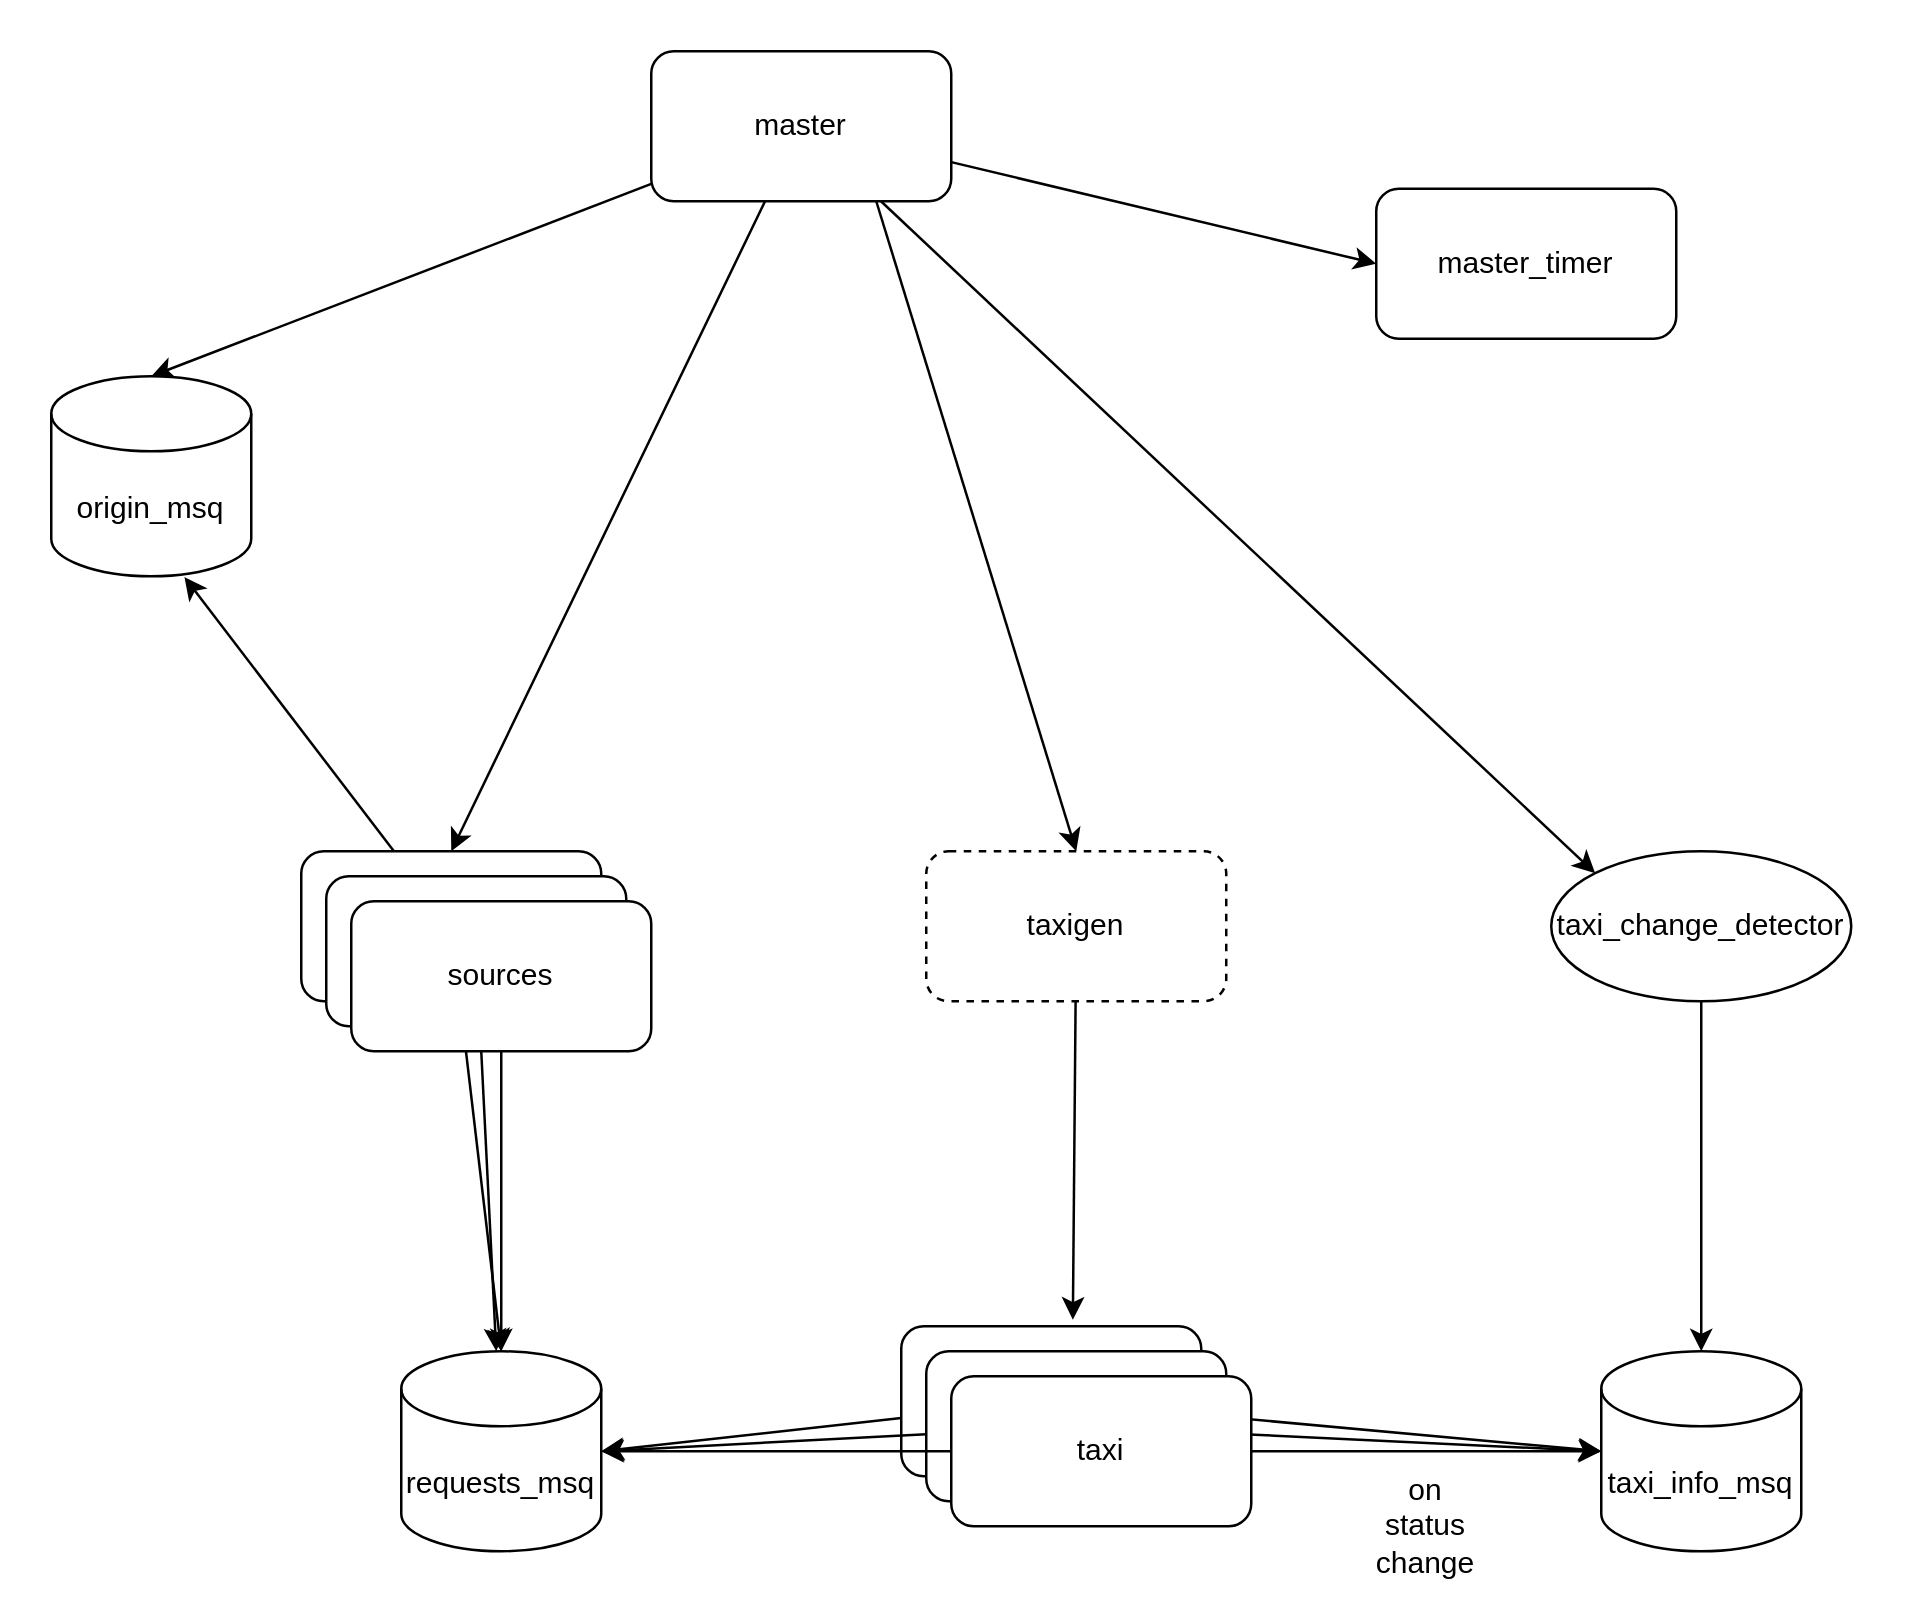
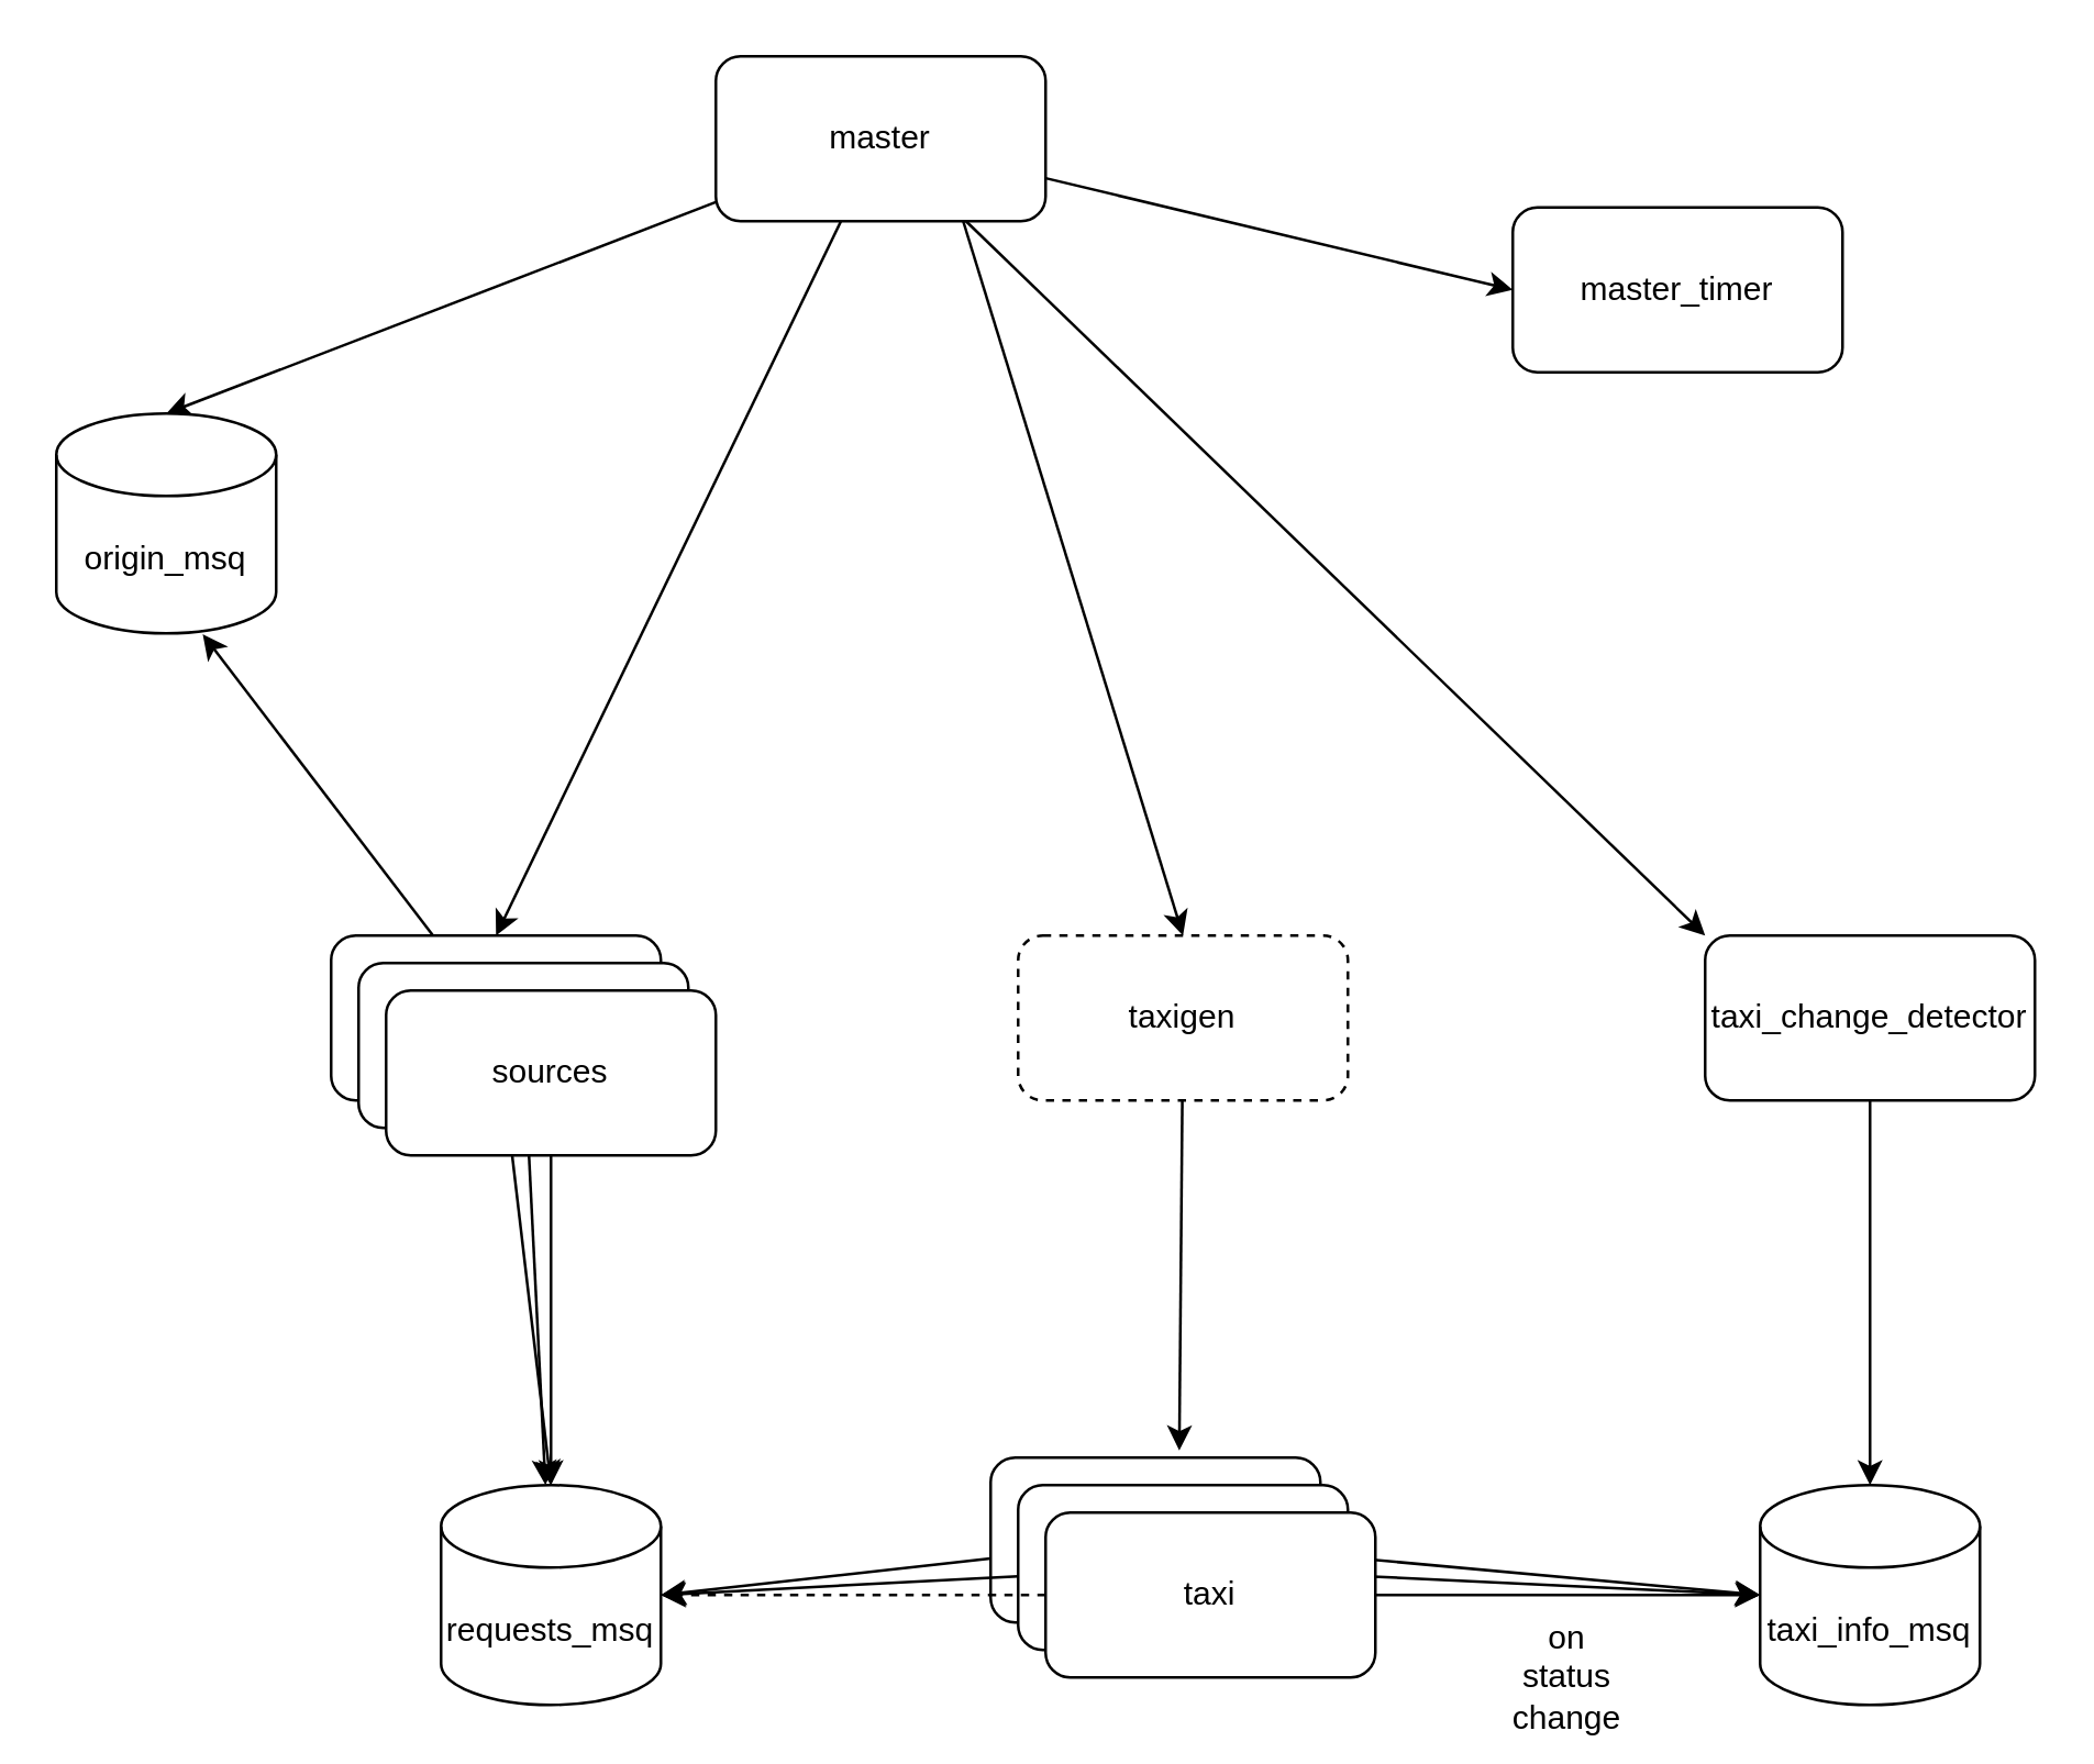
  <mxCell id="0" />
  <mxCell id="1" parent="0" />
  <mxCell id="2" style="rounded=0;orthogonalLoop=1;jettySize=auto;html=1;entryX=0.5;entryY=0;entryDx=0;entryDy=0;" edge="1" parent="1" source="7" target="14"><mxGeometry relative="1" as="geometry" /></mxCell>
  <mxCell id="3" style="edgeStyle=none;rounded=0;orthogonalLoop=1;jettySize=auto;html=1;exitX=0.75;exitY=1;exitDx=0;exitDy=0;entryX=0.5;entryY=0;entryDx=0;entryDy=0;" edge="1" parent="1" source="7" target="11"><mxGeometry relative="1" as="geometry" /></mxCell>
  <mxCell id="4" style="edgeStyle=none;rounded=0;orthogonalLoop=1;jettySize=auto;html=1;entryX=0;entryY=0;entryDx=0;entryDy=0;" edge="1" parent="1" source="7" target="9"><mxGeometry relative="1" as="geometry" /></mxCell>
  <mxCell id="5" style="edgeStyle=none;rounded=0;orthogonalLoop=1;jettySize=auto;html=1;entryX=0;entryY=0.5;entryDx=0;entryDy=0;" edge="1" parent="1" source="7" target="15"><mxGeometry relative="1" as="geometry" /></mxCell>
  <mxCell id="6" style="edgeStyle=none;rounded=0;orthogonalLoop=1;jettySize=auto;html=1;entryX=0.5;entryY=0;entryDx=0;entryDy=0;entryPerimeter=0;" edge="1" parent="1" source="7" target="32"><mxGeometry relative="1" as="geometry" /></mxCell>
  <mxCell id="7" value="master" style="rounded=1;whiteSpace=wrap;html=1;" vertex="1" parent="1"><mxGeometry x="260" y="20" width="120" height="60" as="geometry" /></mxCell>
  <mxCell id="8" style="edgeStyle=none;rounded=0;orthogonalLoop=1;jettySize=auto;html=1;entryX=0.5;entryY=0;entryDx=0;entryDy=0;entryPerimeter=0;" edge="1" parent="1" source="9" target="29"><mxGeometry relative="1" as="geometry" /></mxCell>
- <mxCell id="9" value="&lt;div&gt;taxi_change_detector&lt;/div&gt;" style="ellipse;whiteSpace=wrap;html=1;" vertex="1" parent="1"><mxGeometry x="620" y="340" width="120" height="60" as="geometry" /></mxCell>
+ <mxCell id="9" value="&lt;div&gt;taxi_change_detector&lt;/div&gt;" style="rounded=1;whiteSpace=wrap;html=1;" vertex="1" parent="1"><mxGeometry x="620" y="340" width="120" height="60" as="geometry" /></mxCell>
  <mxCell id="10" style="edgeStyle=none;rounded=0;orthogonalLoop=1;jettySize=auto;html=1;entryX=0.572;entryY=-0.044;entryDx=0;entryDy=0;entryPerimeter=0;" edge="1" parent="1" source="11" target="22"><mxGeometry relative="1" as="geometry" /></mxCell>
  <mxCell id="11" value="taxigen" style="rounded=1;whiteSpace=wrap;html=1;dashed=1;" vertex="1" parent="1"><mxGeometry x="370" y="340" width="120" height="60" as="geometry" /></mxCell>
  <mxCell id="12" style="edgeStyle=none;rounded=0;orthogonalLoop=1;jettySize=auto;html=1;entryX=0.5;entryY=0;entryDx=0;entryDy=0;entryPerimeter=0;" edge="1" parent="1" source="14" target="31"><mxGeometry relative="1" as="geometry" /></mxCell>
  <mxCell id="13" style="edgeStyle=none;rounded=0;orthogonalLoop=1;jettySize=auto;html=1;entryX=0.666;entryY=1.004;entryDx=0;entryDy=0;entryPerimeter=0;" edge="1" parent="1" source="14" target="32"><mxGeometry relative="1" as="geometry" /></mxCell>
  <mxCell id="14" value="source" style="rounded=1;whiteSpace=wrap;html=1;" vertex="1" parent="1"><mxGeometry x="120" y="340" width="120" height="60" as="geometry" /></mxCell>
  <mxCell id="15" value="master_timer" style="rounded=1;whiteSpace=wrap;html=1;" vertex="1" parent="1"><mxGeometry x="550" y="75" width="120" height="60" as="geometry" /></mxCell>
  <mxCell id="16" style="edgeStyle=none;rounded=0;orthogonalLoop=1;jettySize=auto;html=1;" edge="1" parent="1" source="17" target="31"><mxGeometry relative="1" as="geometry" /></mxCell>
  <mxCell id="17" value="source" style="rounded=1;whiteSpace=wrap;html=1;" vertex="1" parent="1"><mxGeometry x="130" y="350" width="120" height="60" as="geometry" /></mxCell>
  <mxCell id="18" style="edgeStyle=none;rounded=0;orthogonalLoop=1;jettySize=auto;html=1;entryX=0.5;entryY=0;entryDx=0;entryDy=0;entryPerimeter=0;" edge="1" parent="1" source="19" target="31"><mxGeometry relative="1" as="geometry" /></mxCell>
  <mxCell id="19" value="sources" style="rounded=1;whiteSpace=wrap;html=1;" vertex="1" parent="1"><mxGeometry x="140" y="360" width="120" height="60" as="geometry" /></mxCell>
  <mxCell id="20" style="edgeStyle=none;rounded=0;orthogonalLoop=1;jettySize=auto;html=1;" edge="1" parent="1" source="22"><mxGeometry relative="1" as="geometry"><mxPoint x="240" y="580" as="targetPoint" /></mxGeometry></mxCell>
  <mxCell id="21" style="edgeStyle=none;rounded=0;orthogonalLoop=1;jettySize=auto;html=1;entryX=0;entryY=0.5;entryDx=0;entryDy=0;entryPerimeter=0;" edge="1" parent="1" source="22" target="29"><mxGeometry relative="1" as="geometry" /></mxCell>
  <mxCell id="22" value="source" style="rounded=1;whiteSpace=wrap;html=1;" vertex="1" parent="1"><mxGeometry x="360" y="530" width="120" height="60" as="geometry" /></mxCell>
  <mxCell id="23" style="edgeStyle=none;rounded=0;orthogonalLoop=1;jettySize=auto;html=1;entryX=1;entryY=0.5;entryDx=0;entryDy=0;entryPerimeter=0;" edge="1" parent="1" source="25" target="31"><mxGeometry relative="1" as="geometry" /></mxCell>
  <mxCell id="24" style="edgeStyle=none;rounded=0;orthogonalLoop=1;jettySize=auto;html=1;entryX=0;entryY=0.5;entryDx=0;entryDy=0;entryPerimeter=0;" edge="1" parent="1" source="25" target="29"><mxGeometry relative="1" as="geometry" /></mxCell>
  <mxCell id="25" value="source" style="rounded=1;whiteSpace=wrap;html=1;" vertex="1" parent="1"><mxGeometry x="370" y="540" width="120" height="60" as="geometry" /></mxCell>
  <mxCell id="26" style="edgeStyle=none;rounded=0;orthogonalLoop=1;jettySize=auto;html=1;" edge="1" parent="1" source="28" target="29"><mxGeometry relative="1" as="geometry" /></mxCell>
- <mxCell id="27" style="edgeStyle=none;rounded=0;orthogonalLoop=1;jettySize=auto;html=1;entryX=1;entryY=0.5;entryDx=0;entryDy=0;entryPerimeter=0;" edge="1" parent="1" source="28" target="31"><mxGeometry relative="1" as="geometry" /></mxCell>
+ <mxCell id="27" style="edgeStyle=none;rounded=0;orthogonalLoop=1;jettySize=auto;html=1;entryX=1;entryY=0.5;entryDx=0;entryDy=0;entryPerimeter=0;dashed=1;" edge="1" parent="1" source="28" target="31"><mxGeometry relative="1" as="geometry" /></mxCell>
  <mxCell id="28" value="&lt;div&gt;taxi&lt;/div&gt;" style="rounded=1;whiteSpace=wrap;html=1;" vertex="1" parent="1"><mxGeometry x="380" y="550" width="120" height="60" as="geometry" /></mxCell>
  <mxCell id="29" value="taxi_info_msq" style="shape=cylinder3;whiteSpace=wrap;html=1;boundedLbl=1;backgroundOutline=1;size=15;" vertex="1" parent="1"><mxGeometry x="640" y="540" width="80" height="80" as="geometry" /></mxCell>
  <mxCell id="30" value="on status change" style="text;html=1;strokeColor=none;fillColor=none;align=center;verticalAlign=middle;whiteSpace=wrap;rounded=0;" vertex="1" parent="1"><mxGeometry x="550" y="600" width="40" height="20" as="geometry" /></mxCell>
  <mxCell id="31" value="&lt;div&gt;requests_msq&lt;/div&gt;" style="shape=cylinder3;whiteSpace=wrap;html=1;boundedLbl=1;backgroundOutline=1;size=15;" vertex="1" parent="1"><mxGeometry x="160" y="540" width="80" height="80" as="geometry" /></mxCell>
  <mxCell id="32" value="&lt;div&gt;origin_msq&lt;/div&gt;" style="shape=cylinder3;whiteSpace=wrap;html=1;boundedLbl=1;backgroundOutline=1;size=15;" vertex="1" parent="1"><mxGeometry x="20" y="150" width="80" height="80" as="geometry" /></mxCell>
